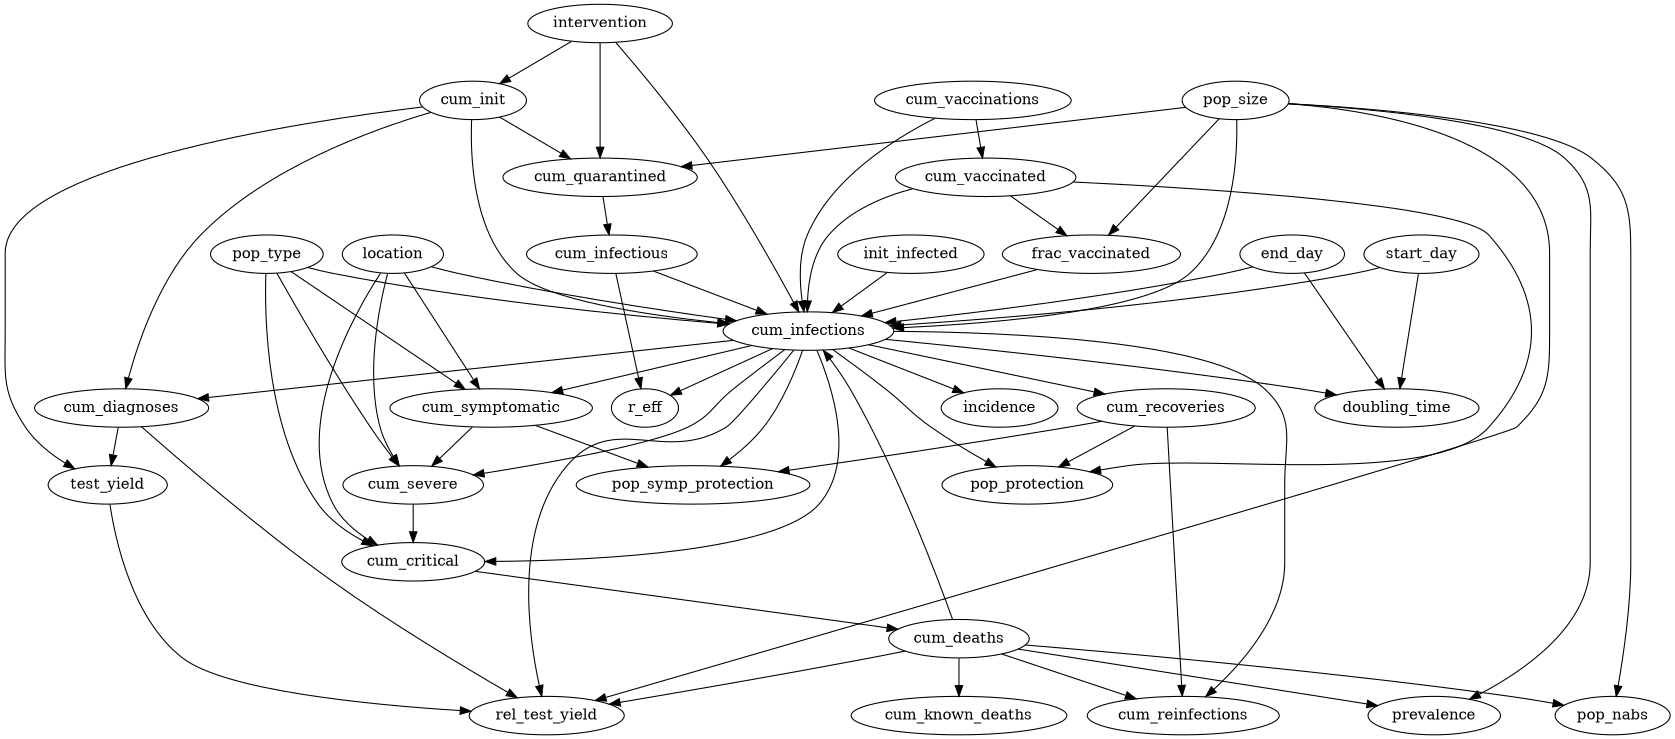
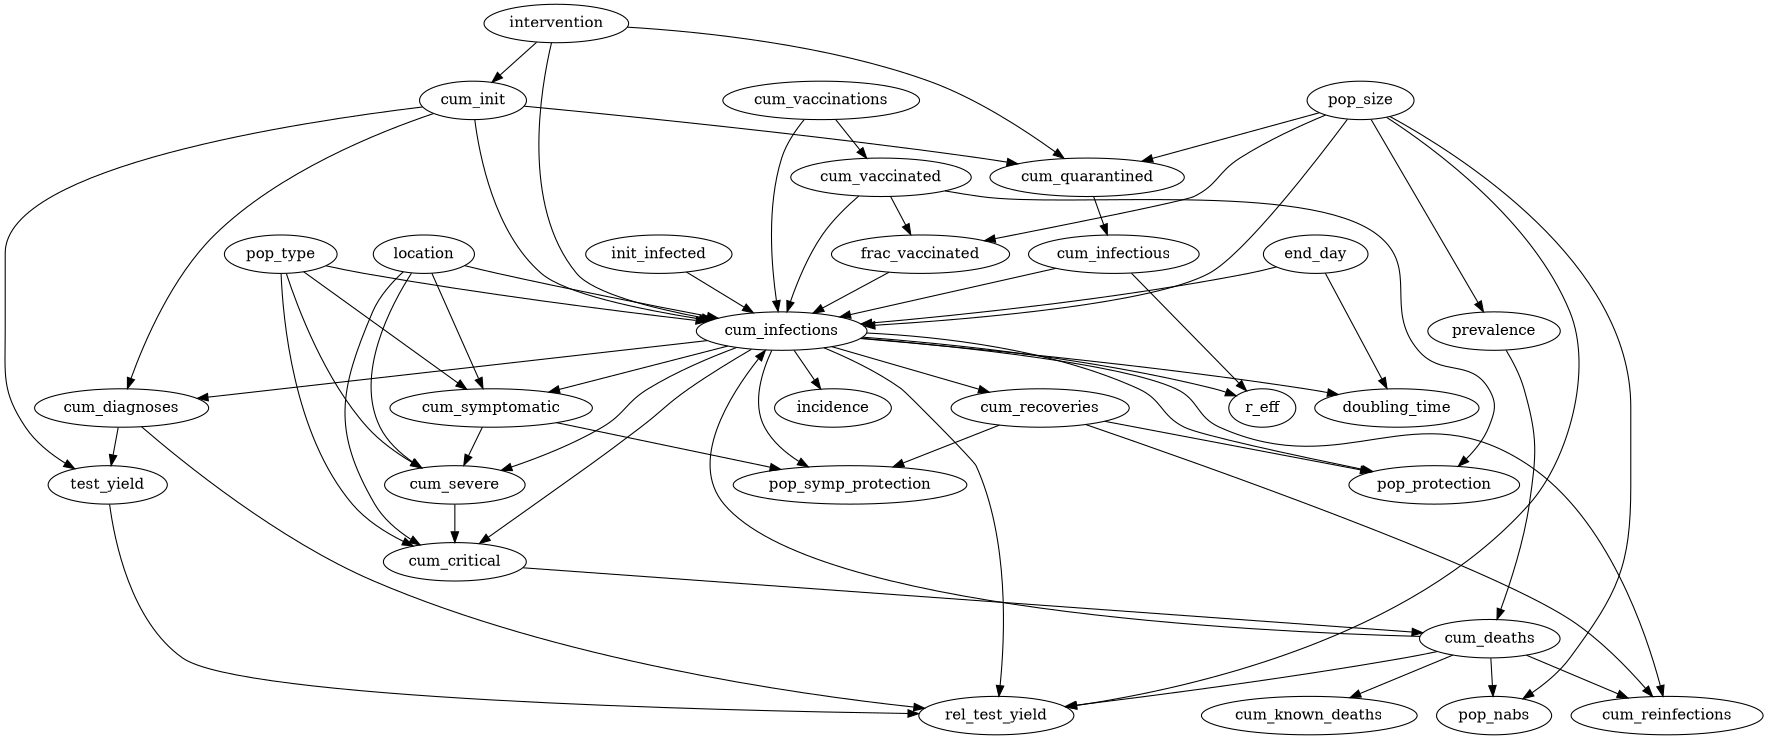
  digraph {
    newrank=true
    rankdir=TB
    n1 [label=init_infected]
    cum_infections
    cum_diagnoses
    cum_symptomatic
    cum_severe
    cum_critical
    cum_recoveries
    cum_reinfections
    r_eff
    incidence
    doubling_time
    rel_test_yield
    pop_protection
    pop_symp_protection
    intervention
    n16 [label=cum_init]
    cum_quarantined
    test_yield
    cum_infectious
    cum_deaths
    prevalence
    pop_nabs
    cum_known_deaths
    pop_type
    pop_size
    frac_vaccinated
-   start_day
    end_day
    location
    cum_vaccinations
    cum_vaccinated
    n1 -> cum_infections
    cum_infections -> cum_diagnoses
    cum_infections -> cum_symptomatic
    cum_infections -> cum_severe
    cum_infections -> cum_critical
    cum_infections -> cum_recoveries
    cum_infections -> cum_reinfections
    cum_infections -> r_eff
    cum_infections -> incidence
    cum_infections -> doubling_time
    cum_infections -> rel_test_yield
    cum_infections -> pop_protection
    cum_infections -> pop_symp_protection
    cum_diagnoses -> rel_test_yield
    cum_diagnoses -> test_yield
    cum_symptomatic -> cum_severe
    cum_symptomatic -> pop_symp_protection
    cum_severe -> cum_critical
    cum_critical -> cum_deaths
    cum_recoveries -> cum_reinfections
    cum_recoveries -> pop_protection
    cum_recoveries -> pop_symp_protection
    intervention -> cum_infections
    intervention -> n16
    intervention -> cum_quarantined
    n16 -> cum_infections
    n16 -> cum_diagnoses
    n16 -> cum_quarantined
    n16 -> test_yield
    cum_quarantined -> cum_infectious
    test_yield -> rel_test_yield
    cum_infectious -> cum_infections
    cum_infectious -> r_eff
    cum_deaths -> cum_infections
    cum_deaths -> cum_reinfections
    cum_deaths -> rel_test_yield
-   cum_deaths -> prevalence
+   prevalence -> cum_deaths
    cum_deaths -> pop_nabs
    cum_deaths -> cum_known_deaths
    pop_type -> cum_infections
    pop_type -> cum_symptomatic
    pop_type -> cum_severe
    pop_type -> cum_critical
    pop_size -> cum_infections
    pop_size -> rel_test_yield
    pop_size -> cum_quarantined
    pop_size -> prevalence
    pop_size -> pop_nabs
    pop_size -> frac_vaccinated
    frac_vaccinated -> cum_infections
-   start_day -> cum_infections
-   start_day -> doubling_time
    end_day -> cum_infections
    end_day -> doubling_time
    location -> cum_infections
    location -> cum_symptomatic
    location -> cum_severe
    location -> cum_critical
    cum_vaccinations -> cum_infections
    cum_vaccinations -> cum_vaccinated
    cum_vaccinated -> cum_infections
    cum_vaccinated -> pop_protection
    cum_vaccinated -> frac_vaccinated
  }
